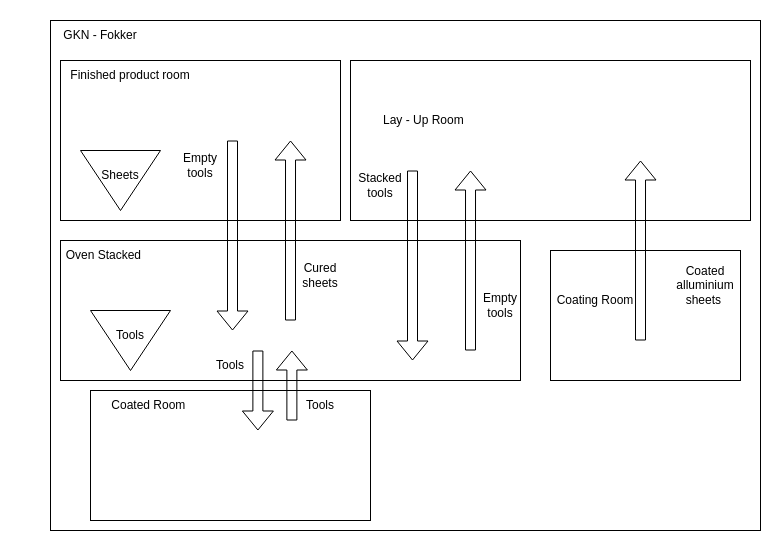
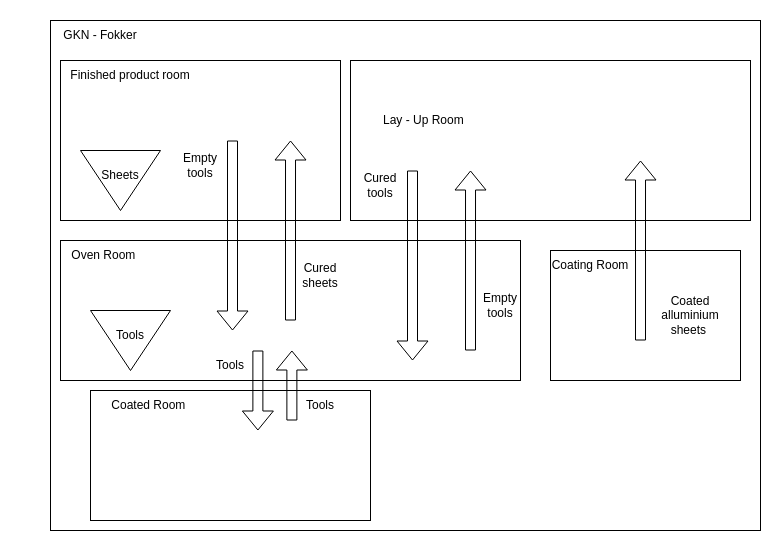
  <mxCell id="0" />
  <mxCell id="1" parent="0" />
  <mxCell id="2" value="" style="rounded=0;whiteSpace=wrap;html=1;fillColor=none;" vertex="1" parent="1"><mxGeometry x="50" y="20" width="710" height="510" as="geometry" /></mxCell>
  <mxCell id="3" value="" style="rounded=0;whiteSpace=wrap;html=1;fillColor=none;" vertex="1" parent="1"><mxGeometry x="60" y="240" width="460" height="140" as="geometry" /></mxCell>
  <mxCell id="4" value="" style="rounded=0;whiteSpace=wrap;html=1;fillColor=none;" vertex="1" parent="1"><mxGeometry x="350" y="60" width="400" height="160" as="geometry" /></mxCell>
  <mxCell id="5" value="" style="rounded=0;whiteSpace=wrap;html=1;fillColor=none;" vertex="1" parent="1"><mxGeometry x="550" y="250" width="190" height="130" as="geometry" /></mxCell>
  <mxCell id="6" value="" style="shape=flexArrow;endArrow=classic;html=1;rounded=0;exitX=0.387;exitY=0.86;exitDx=0;exitDy=0;exitPerimeter=0;" edge="1" parent="1"><mxGeometry width="50" height="50" relative="1" as="geometry"><mxPoint x="640" y="340" as="sourcePoint" /><mxPoint x="640.03" y="160" as="targetPoint" /></mxGeometry></mxCell>
- <mxCell id="7" value="Coated alluminium sheets&amp;nbsp;" style="text;html=1;align=center;verticalAlign=middle;whiteSpace=wrap;rounded=0;" vertex="1" parent="1"><mxGeometry x="675" y="270" width="60" height="30" as="geometry" /></mxCell>
+ <mxCell id="7" value="Coated alluminium sheets&amp;nbsp;" style="text;html=1;align=center;verticalAlign=middle;whiteSpace=wrap;rounded=0;" vertex="1" parent="1"><mxGeometry x="660" y="300" width="60" height="30" as="geometry" /></mxCell>
  <mxCell id="8" value="Lay - Up Room&amp;nbsp;" style="text;html=1;align=center;verticalAlign=middle;whiteSpace=wrap;rounded=0;" vertex="1" parent="1"><mxGeometry x="370" y="105" width="110" height="30" as="geometry" /></mxCell>
  <mxCell id="9" value="" style="shape=flexArrow;endArrow=classic;html=1;rounded=0;exitX=0.387;exitY=0.86;exitDx=0;exitDy=0;exitPerimeter=0;" edge="1" parent="1"><mxGeometry width="50" height="50" relative="1" as="geometry"><mxPoint x="470" y="350" as="sourcePoint" /><mxPoint x="470.03" y="170" as="targetPoint" /></mxGeometry></mxCell>
  <mxCell id="10" value="" style="shape=flexArrow;endArrow=classic;html=1;rounded=0;exitX=0.387;exitY=0.86;exitDx=0;exitDy=0;exitPerimeter=0;" edge="1" parent="1"><mxGeometry width="50" height="50" relative="1" as="geometry"><mxPoint x="412" y="170" as="sourcePoint" /><mxPoint x="412" y="360" as="targetPoint" /></mxGeometry></mxCell>
- <mxCell id="11" value="Stacked tools" style="text;html=1;align=center;verticalAlign=middle;whiteSpace=wrap;rounded=0;" vertex="1" parent="1"><mxGeometry x="350" y="170" width="60" height="30" as="geometry" /></mxCell>
+ <mxCell id="11" value="Cured tools" style="text;html=1;align=center;verticalAlign=middle;whiteSpace=wrap;rounded=0;" vertex="1" parent="1"><mxGeometry x="350" y="170" width="60" height="30" as="geometry" /></mxCell>
  <mxCell id="12" value="Empty tools" style="text;html=1;align=center;verticalAlign=middle;whiteSpace=wrap;rounded=0;" vertex="1" parent="1"><mxGeometry x="470" y="290" width="60" height="30" as="geometry" /></mxCell>
  <mxCell id="13" value="" style="triangle;whiteSpace=wrap;html=1;rotation=90;" vertex="1" parent="1"><mxGeometry x="100" y="300" width="60" height="80" as="geometry" /></mxCell>
  <mxCell id="14" value="Tools" style="text;html=1;align=center;verticalAlign=middle;whiteSpace=wrap;rounded=0;" vertex="1" parent="1"><mxGeometry x="100" y="320" width="60" height="30" as="geometry" /></mxCell>
  <mxCell id="15" value="" style="shape=flexArrow;endArrow=classic;html=1;rounded=0;exitX=0.387;exitY=0.86;exitDx=0;exitDy=0;exitPerimeter=0;" edge="1" parent="1"><mxGeometry width="50" height="50" relative="1" as="geometry"><mxPoint x="290" y="320" as="sourcePoint" /><mxPoint x="290.03" y="140" as="targetPoint" /></mxGeometry></mxCell>
  <mxCell id="16" value="" style="shape=flexArrow;endArrow=classic;html=1;rounded=0;exitX=0.387;exitY=0.86;exitDx=0;exitDy=0;exitPerimeter=0;" edge="1" parent="1"><mxGeometry width="50" height="50" relative="1" as="geometry"><mxPoint x="232" y="140" as="sourcePoint" /><mxPoint x="232" y="330" as="targetPoint" /></mxGeometry></mxCell>
  <mxCell id="17" value="Cured sheets" style="text;html=1;align=center;verticalAlign=middle;whiteSpace=wrap;rounded=0;" vertex="1" parent="1"><mxGeometry x="290" y="240" width="60" height="70" as="geometry" /></mxCell>
  <mxCell id="18" value="Empty tools" style="text;html=1;align=center;verticalAlign=middle;whiteSpace=wrap;rounded=0;" vertex="1" parent="1"><mxGeometry x="170" y="150" width="60" height="30" as="geometry" /></mxCell>
  <mxCell id="19" value="" style="rounded=0;whiteSpace=wrap;html=1;fillColor=none;" vertex="1" parent="1"><mxGeometry x="60" y="60" width="280" height="160" as="geometry" /></mxCell>
  <mxCell id="20" value="" style="triangle;whiteSpace=wrap;html=1;rotation=90;" vertex="1" parent="1"><mxGeometry x="90" y="140" width="60" height="80" as="geometry" /></mxCell>
  <mxCell id="21" value="Sheets" style="text;html=1;align=center;verticalAlign=middle;whiteSpace=wrap;rounded=0;" vertex="1" parent="1"><mxGeometry x="90" y="160" width="60" height="30" as="geometry" /></mxCell>
- <mxCell id="22" value="Oven Stacked&amp;nbsp;" style="text;html=1;align=center;verticalAlign=middle;whiteSpace=wrap;rounded=0;" vertex="1" parent="1"><mxGeometry x="50" y="240" width="110" height="30" as="geometry" /></mxCell>
+ <mxCell id="22" value="Oven Room&amp;nbsp;" style="text;html=1;align=center;verticalAlign=middle;whiteSpace=wrap;rounded=0;" vertex="1" parent="1"><mxGeometry x="50" y="240" width="110" height="30" as="geometry" /></mxCell>
  <mxCell id="23" value="Finished product room" style="text;html=1;align=center;verticalAlign=middle;whiteSpace=wrap;rounded=0;" vertex="1" parent="1"><mxGeometry x="25" y="60" width="210" height="30" as="geometry" /></mxCell>
- <mxCell id="24" value="Coating Room" style="text;html=1;align=center;verticalAlign=middle;whiteSpace=wrap;rounded=0;" vertex="1" parent="1"><mxGeometry x="555" y="285" width="80" height="30" as="geometry" /></mxCell>
+ <mxCell id="24" value="Coating Room" style="text;html=1;align=center;verticalAlign=middle;whiteSpace=wrap;rounded=0;" vertex="1" parent="1"><mxGeometry x="550" y="250" width="80" height="30" as="geometry" /></mxCell>
  <mxCell id="25" value="GKN - Fokker" style="text;html=1;align=center;verticalAlign=middle;whiteSpace=wrap;rounded=0;" vertex="1" parent="1"><mxGeometry x="20" y="20" width="160" height="30" as="geometry" /></mxCell>
  <mxCell id="26" value="" style="rounded=0;whiteSpace=wrap;html=1;fillColor=none;" vertex="1" parent="1"><mxGeometry x="90" y="390" width="280" height="130" as="geometry" /></mxCell>
  <mxCell id="27" value="" style="shape=flexArrow;endArrow=classic;html=1;rounded=0;" edge="1" parent="1"><mxGeometry width="50" height="50" relative="1" as="geometry"><mxPoint x="257.38" y="350" as="sourcePoint" /><mxPoint x="257.38" y="430" as="targetPoint" /></mxGeometry></mxCell>
  <mxCell id="28" value="" style="shape=flexArrow;endArrow=classic;html=1;rounded=0;" edge="1" parent="1"><mxGeometry width="50" height="50" relative="1" as="geometry"><mxPoint x="291.38" y="420" as="sourcePoint" /><mxPoint x="291.38" y="350" as="targetPoint" /></mxGeometry></mxCell>
  <mxCell id="29" value="Coated Room&amp;nbsp;" style="text;html=1;align=center;verticalAlign=middle;whiteSpace=wrap;rounded=0;" vertex="1" parent="1"><mxGeometry x="90" y="390" width="120" height="30" as="geometry" /></mxCell>
  <mxCell id="30" value="Tools" style="text;html=1;align=center;verticalAlign=middle;whiteSpace=wrap;rounded=0;" vertex="1" parent="1"><mxGeometry x="290" y="390" width="60" height="30" as="geometry" /></mxCell>
  <mxCell id="31" value="Tools" style="text;html=1;align=center;verticalAlign=middle;whiteSpace=wrap;rounded=0;" vertex="1" parent="1"><mxGeometry x="200" y="350" width="60" height="30" as="geometry" /></mxCell>
